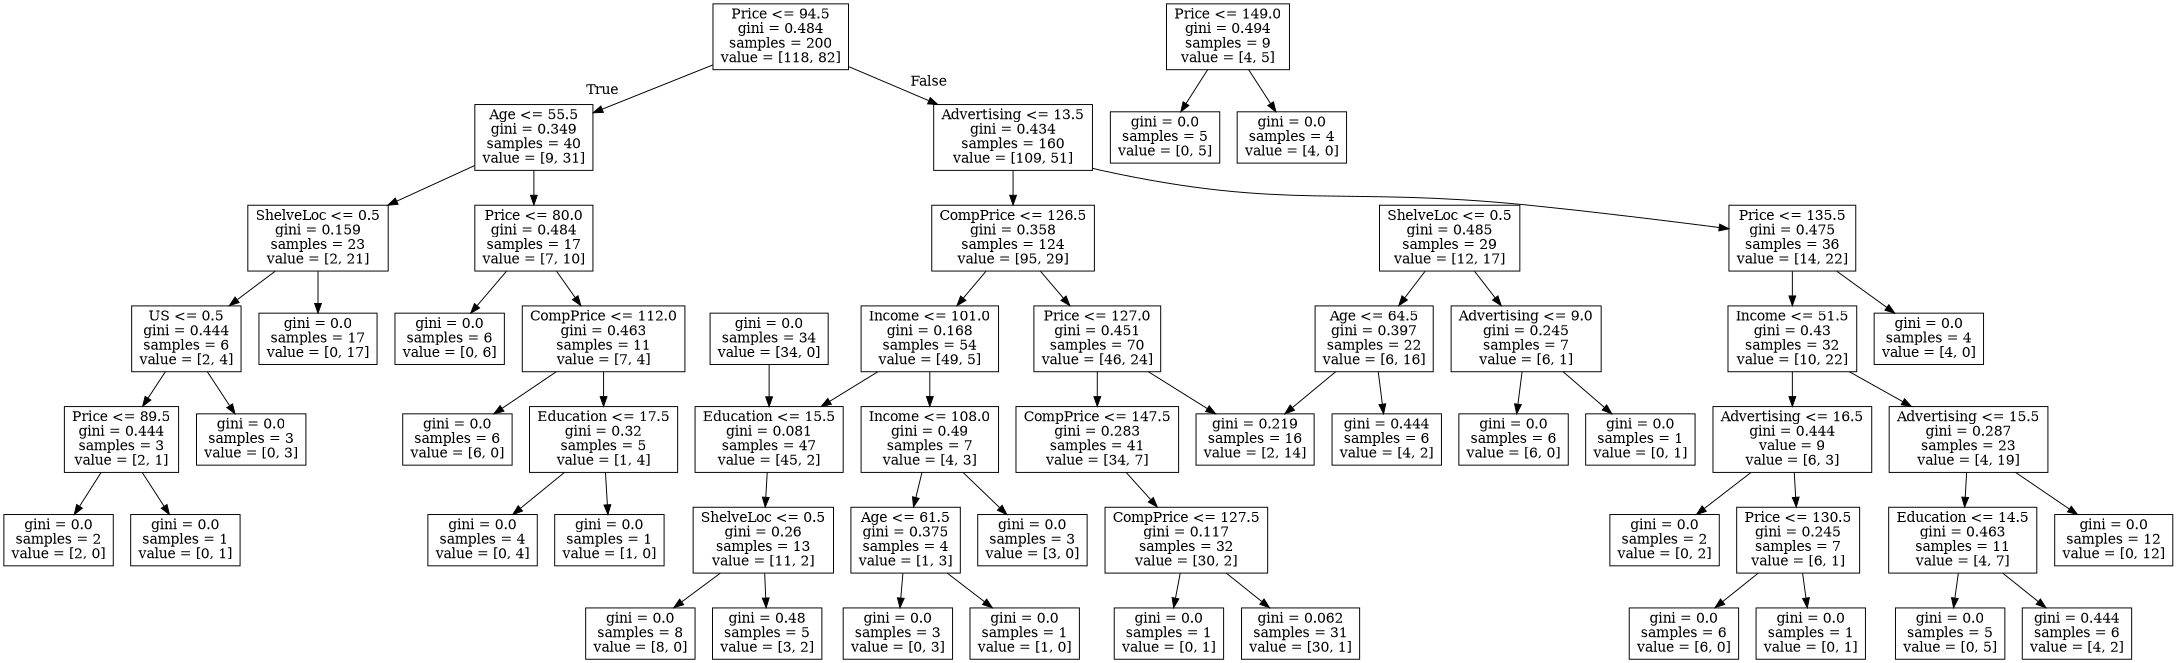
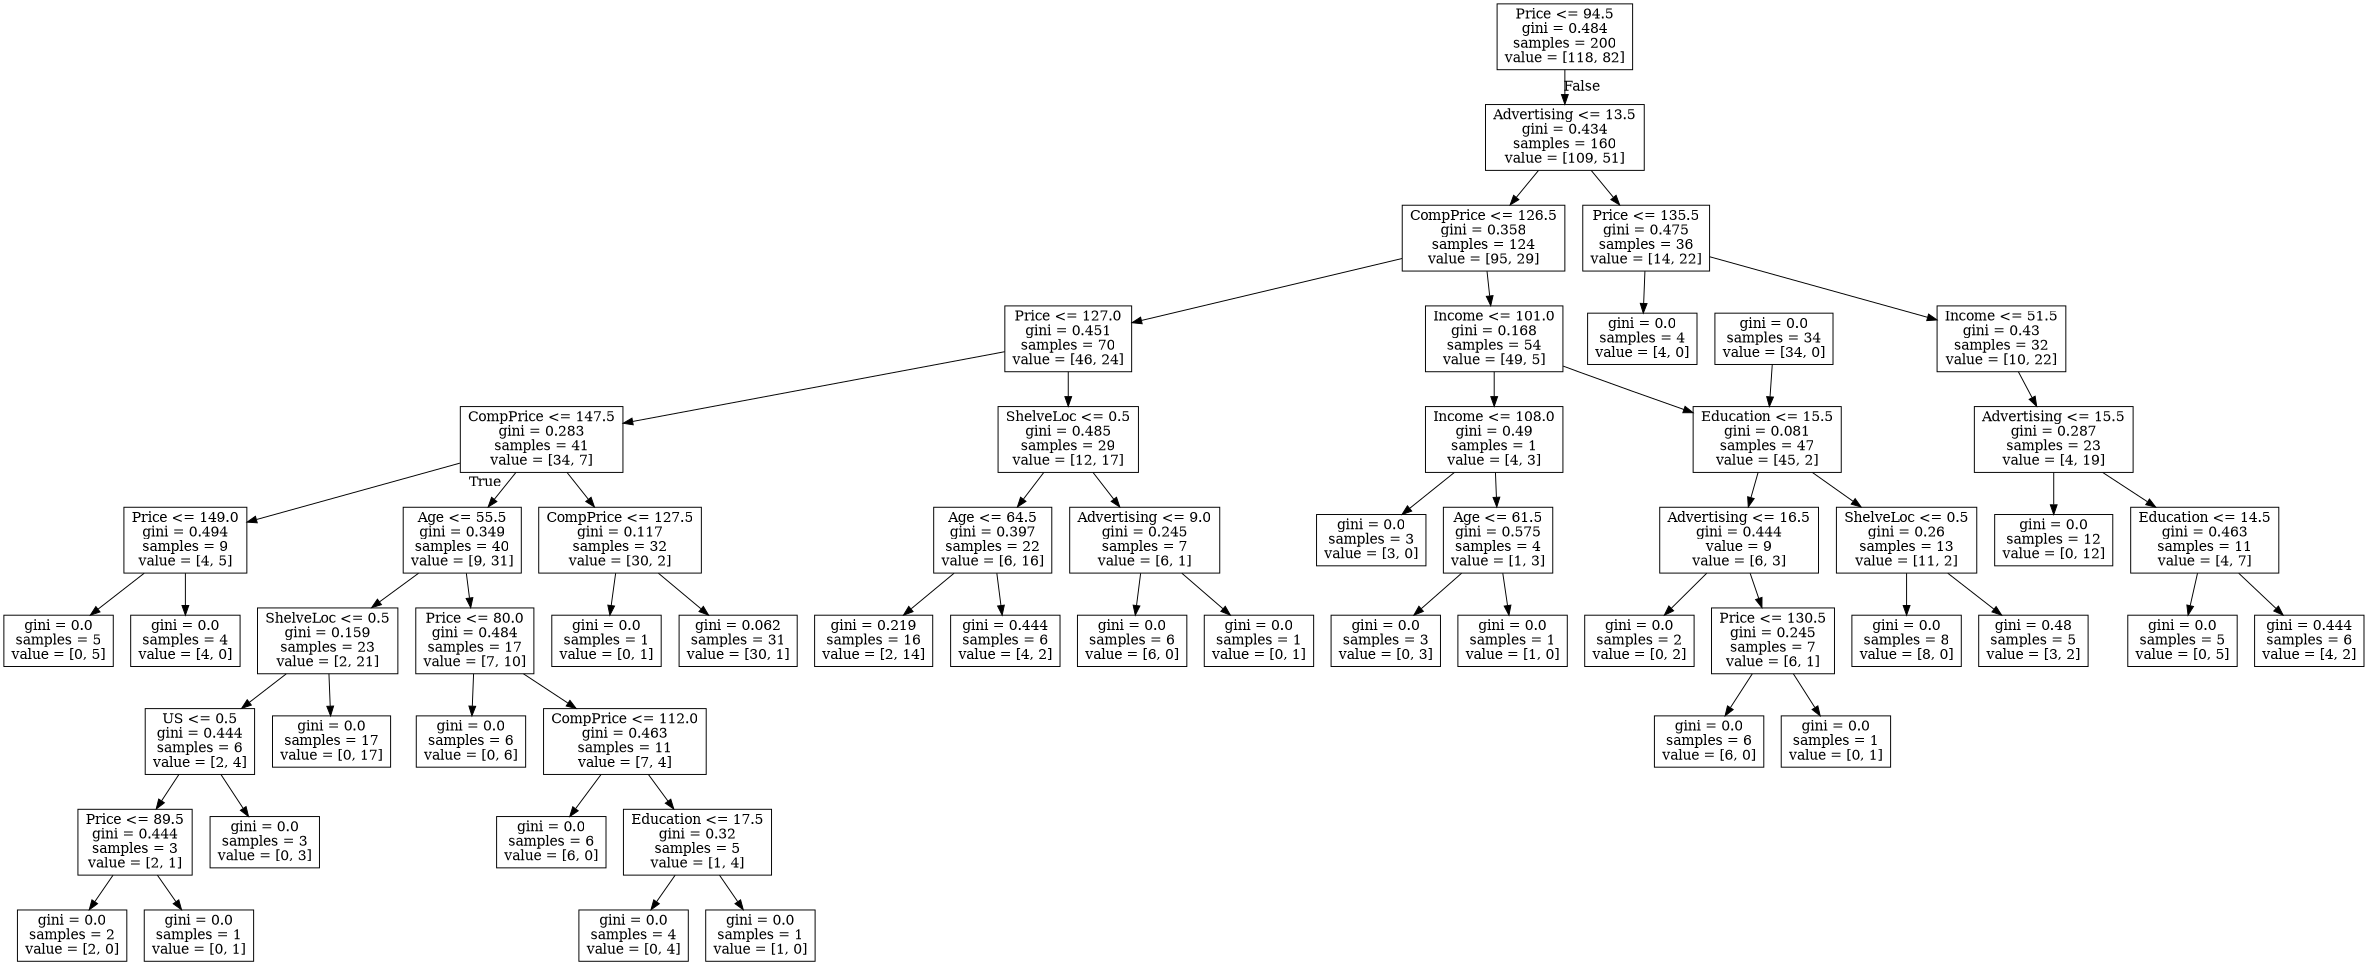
  digraph {
    node [shape=box]
    n1 [label="Price <= 94.5\ngini = 0.484\nsamples = 200\nvalue = [118, 82]"]
    n2 [label="Age <= 55.5\ngini = 0.349\nsamples = 40\nvalue = [9, 31]"]
    n3 [label="Advertising <= 13.5\ngini = 0.434\nsamples = 160\nvalue = [109, 51]"]
    n4 [label="ShelveLoc <= 0.5\ngini = 0.159\nsamples = 23\nvalue = [2, 21]"]
    n5 [label="Price <= 80.0\ngini = 0.484\nsamples = 17\nvalue = [7, 10]"]
    n6 [label="CompPrice <= 126.5\ngini = 0.358\nsamples = 124\nvalue = [95, 29]"]
    n7 [label="Price <= 135.5\ngini = 0.475\nsamples = 36\nvalue = [14, 22]"]
    n8 [label="US <= 0.5\ngini = 0.444\nsamples = 6\nvalue = [2, 4]"]
    n9 [label="gini = 0.0\nsamples = 17\nvalue = [0, 17]"]
    n10 [label="gini = 0.0\nsamples = 6\nvalue = [0, 6]"]
    n11 [label="CompPrice <= 112.0\ngini = 0.463\nsamples = 11\nvalue = [7, 4]"]
    n12 [label="Price <= 89.5\ngini = 0.444\nsamples = 3\nvalue = [2, 1]"]
    n13 [label="gini = 0.0\nsamples = 3\nvalue = [0, 3]"]
    n14 [label="gini = 0.0\nsamples = 2\nvalue = [2, 0]"]
    n15 [label="gini = 0.0\nsamples = 1\nvalue = [0, 1]"]
    n16 [label="gini = 0.0\nsamples = 6\nvalue = [6, 0]"]
    n17 [label="Education <= 17.5\ngini = 0.32\nsamples = 5\nvalue = [1, 4]"]
    n18 [label="gini = 0.0\nsamples = 4\nvalue = [0, 4]"]
    n19 [label="gini = 0.0\nsamples = 1\nvalue = [1, 0]"]
    n20 [label="Income <= 101.0\ngini = 0.168\nsamples = 54\nvalue = [49, 5]"]
    n21 [label="Price <= 127.0\ngini = 0.451\nsamples = 70\nvalue = [46, 24]"]
    n22 [label="Income <= 51.5\ngini = 0.43\nsamples = 32\nvalue = [10, 22]"]
    n23 [label="gini = 0.0\nsamples = 4\nvalue = [4, 0]"]
    n24 [label="Education <= 15.5\ngini = 0.081\nsamples = 47\nvalue = [45, 2]"]
-   n25 [label="Income <= 108.0\ngini = 0.49\nsamples = 7\nvalue = [4, 3]"]
+   n25 [label="Income <= 108.0\ngini = 0.49\nsamples = 1\nvalue = [4, 3]"]
    n26 [label="ShelveLoc <= 0.5\ngini = 0.485\nsamples = 29\nvalue = [12, 17]"]
    n27 [label="CompPrice <= 147.5\ngini = 0.283\nsamples = 41\nvalue = [34, 7]"]
    n28 [label="ShelveLoc <= 0.5\ngini = 0.26\nsamples = 13\nvalue = [11, 2]"]
-   n29 [label="Age <= 61.5\ngini = 0.375\nsamples = 4\nvalue = [1, 3]"]
+   n29 [label="Age <= 61.5\ngini = 0.575\nsamples = 4\nvalue = [1, 3]"]
    n30 [label="gini = 0.0\nsamples = 3\nvalue = [3, 0]"]
    n31 [label="gini = 0.0\nsamples = 34\nvalue = [34, 0]"]
    n32 [label="gini = 0.0\nsamples = 8\nvalue = [8, 0]"]
    n33 [label="gini = 0.48\nsamples = 5\nvalue = [3, 2]"]
    n34 [label="gini = 0.0\nsamples = 3\nvalue = [0, 3]"]
    n35 [label="gini = 0.0\nsamples = 1\nvalue = [1, 0]"]
    n36 [label="Advertising <= 9.0\ngini = 0.245\nsamples = 7\nvalue = [6, 1]"]
    n37 [label="Age <= 64.5\ngini = 0.397\nsamples = 22\nvalue = [6, 16]"]
    n38 [label="CompPrice <= 127.5\ngini = 0.117\nsamples = 32\nvalue = [30, 2]"]
    n39 [label="Price <= 149.0\ngini = 0.494\nsamples = 9\nvalue = [4, 5]"]
    n40 [label="gini = 0.0\nsamples = 6\nvalue = [6, 0]"]
    n41 [label="gini = 0.0\nsamples = 1\nvalue = [0, 1]"]
    n42 [label="gini = 0.219\nsamples = 16\nvalue = [2, 14]"]
    n43 [label="gini = 0.444\nsamples = 6\nvalue = [4, 2]"]
    n44 [label="gini = 0.0\nsamples = 1\nvalue = [0, 1]"]
    n45 [label="gini = 0.062\nsamples = 31\nvalue = [30, 1]"]
    n46 [label="gini = 0.0\nsamples = 5\nvalue = [0, 5]"]
    n47 [label="gini = 0.0\nsamples = 4\nvalue = [4, 0]"]
    n48 [label="Advertising <= 16.5\ngini = 0.444\nvalue = 9\nvalue = [6, 3]"]
    n49 [label="Advertising <= 15.5\ngini = 0.287\nsamples = 23\nvalue = [4, 19]"]
    n50 [label="gini = 0.0\nsamples = 2\nvalue = [0, 2]"]
    n51 [label="Price <= 130.5\ngini = 0.245\nsamples = 7\nvalue = [6, 1]"]
    n52 [label="Education <= 14.5\ngini = 0.463\nsamples = 11\nvalue = [4, 7]"]
    n53 [label="gini = 0.0\nsamples = 12\nvalue = [0, 12]"]
    n54 [label="gini = 0.0\nsamples = 6\nvalue = [6, 0]"]
    n55 [label="gini = 0.0\nsamples = 1\nvalue = [0, 1]"]
    n56 [label="gini = 0.0\nsamples = 5\nvalue = [0, 5]"]
    n57 [label="gini = 0.444\nsamples = 6\nvalue = [4, 2]"]
-   n1 -> n2 [headlabel=True labelangle=45 labeldistance=2.5]
+   n27 -> n2 [headlabel=True labelangle=45 labeldistance=2.5]
    n1 -> n3 [headlabel=False labelangle=-45 labeldistance=2.5]
    n2 -> n4
    n2 -> n5
    n3 -> n6
    n3 -> n7
    n4 -> n8
    n4 -> n9
    n5 -> n10
    n5 -> n11
    n6 -> n20
    n6 -> n21
    n7 -> n22
    n7 -> n23
    n8 -> n12
    n8 -> n13
    n11 -> n16
    n11 -> n17
    n12 -> n14
    n12 -> n15
    n17 -> n18
    n17 -> n19
    n20 -> n24
    n20 -> n25
-   n21 -> n42
+   n21 -> n26
    n21 -> n27
-   n22 -> n48
+   n24 -> n48
    n22 -> n49
    n24 -> n28
    n25 -> n29
    n25 -> n30
    n26 -> n36
    n26 -> n37
    n27 -> n38
+   n27 -> n39
    n28 -> n32
    n28 -> n33
    n29 -> n34
    n29 -> n35
    n31 -> n24
    n36 -> n40
    n36 -> n41
    n37 -> n42
    n37 -> n43
    n38 -> n44
    n38 -> n45
    n39 -> n46
    n39 -> n47
    n48 -> n50
    n48 -> n51
    n49 -> n52
    n49 -> n53
    n51 -> n54
    n51 -> n55
    n52 -> n56
    n52 -> n57
  }
